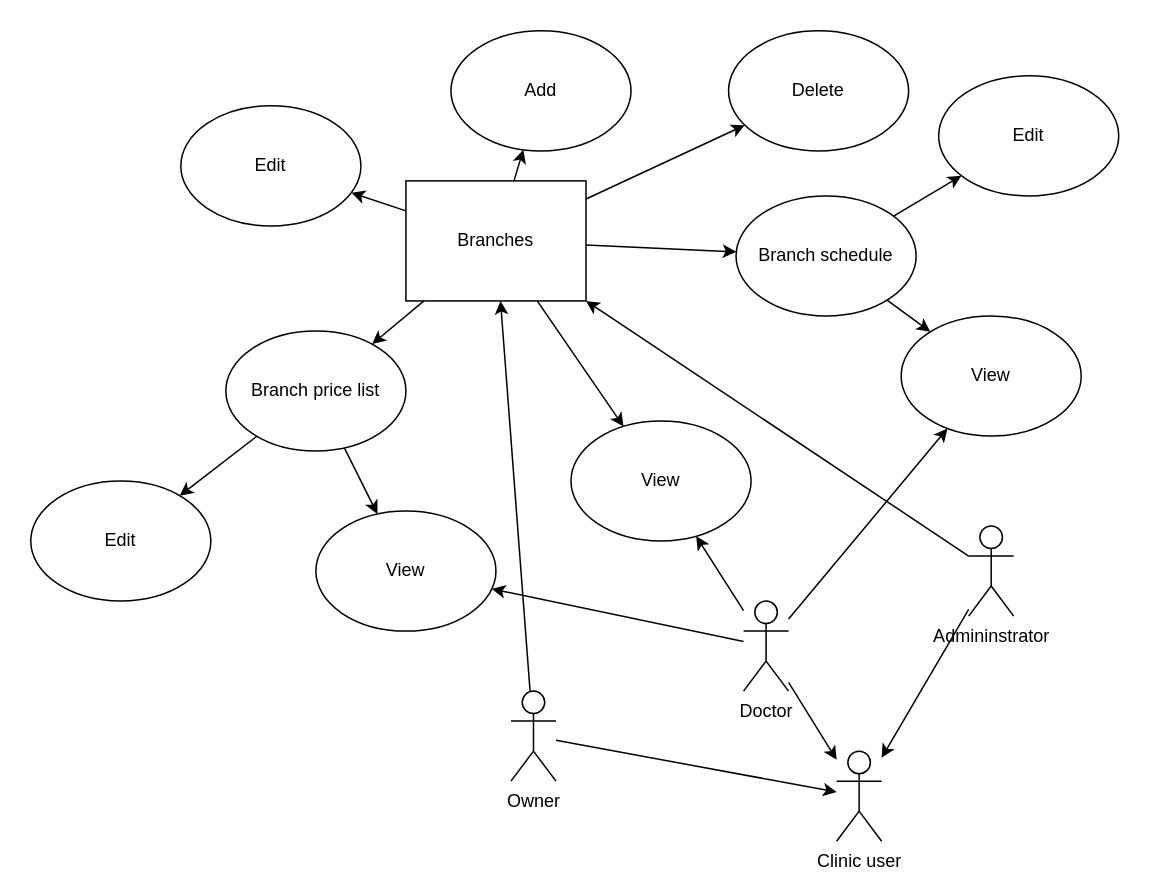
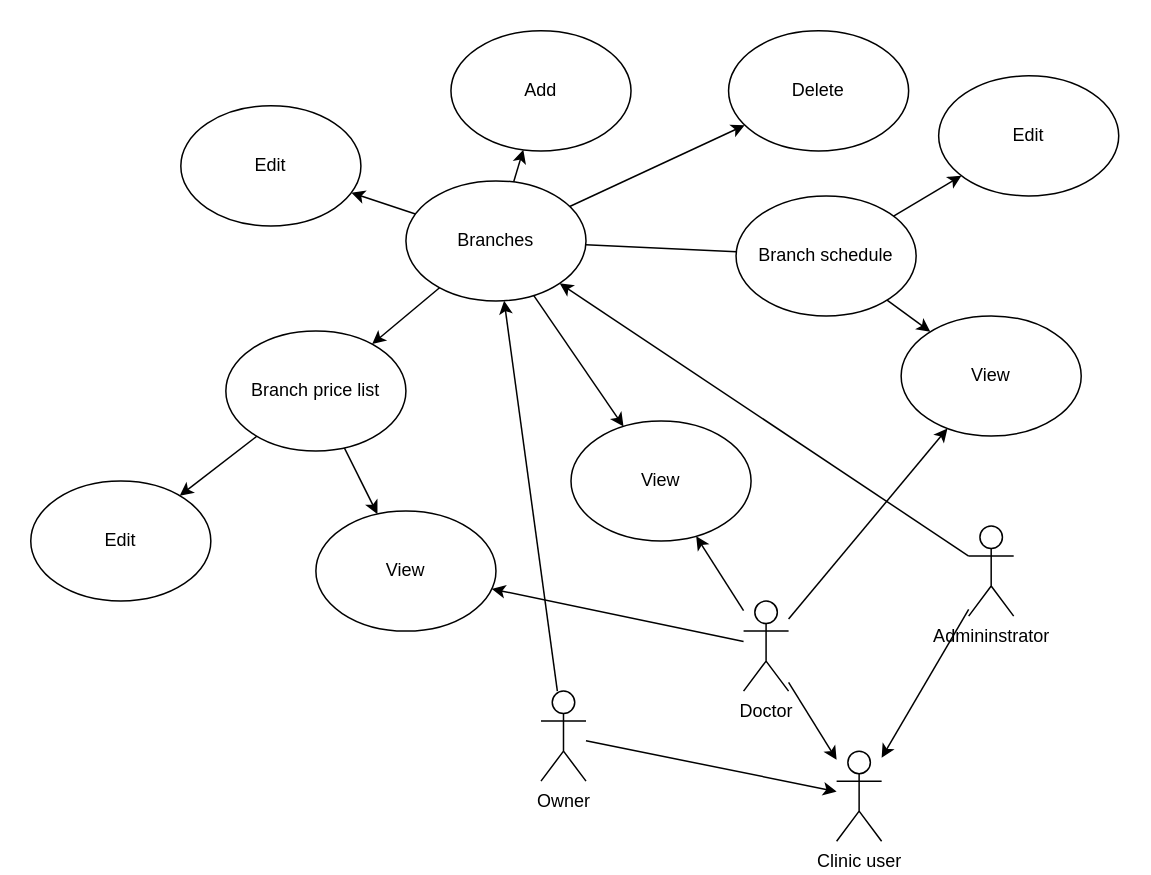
  <mxCell id="0" />
  <mxCell id="1" parent="0" />
  <mxCell id="2" value="Clinic user" style="shape=umlActor;verticalLabelPosition=bottom;verticalAlign=top;html=1;outlineConnect=0;" parent="1" vertex="1"><mxGeometry x="557" y="500" width="30" height="60" as="geometry" /></mxCell>
  <mxCell id="3" style="edgeStyle=none;shape=connector;rounded=0;orthogonalLoop=1;jettySize=auto;html=1;labelBackgroundColor=default;strokeColor=default;align=center;verticalAlign=middle;fontFamily=Helvetica;fontSize=11;fontColor=default;endArrow=classic;" parent="1" source="5" target="2" edge="1"><mxGeometry relative="1" as="geometry" /></mxCell>
  <mxCell id="4" style="edgeStyle=none;shape=connector;rounded=0;orthogonalLoop=1;jettySize=auto;html=1;labelBackgroundColor=default;strokeColor=default;align=center;verticalAlign=middle;fontFamily=Helvetica;fontSize=11;fontColor=default;endArrow=classic;" edge="1" parent="1" source="5" target="20"><mxGeometry relative="1" as="geometry" /></mxCell>
  <mxCell id="5" value="Admininstrator" style="shape=umlActor;verticalLabelPosition=bottom;verticalAlign=top;html=1;outlineConnect=0;" parent="1" vertex="1"><mxGeometry x="645" y="350" width="30" height="60" as="geometry" /></mxCell>
  <mxCell id="6" style="edgeStyle=none;shape=connector;rounded=0;orthogonalLoop=1;jettySize=auto;html=1;labelBackgroundColor=default;strokeColor=default;align=center;verticalAlign=middle;fontFamily=Helvetica;fontSize=11;fontColor=default;endArrow=classic;" parent="1" source="8" target="2" edge="1"><mxGeometry relative="1" as="geometry" /></mxCell>
  <mxCell id="7" style="edgeStyle=none;shape=connector;rounded=0;orthogonalLoop=1;jettySize=auto;html=1;labelBackgroundColor=default;strokeColor=default;align=center;verticalAlign=middle;fontFamily=Helvetica;fontSize=11;fontColor=default;endArrow=classic;" edge="1" parent="1" source="8" target="20"><mxGeometry relative="1" as="geometry" /></mxCell>
- <mxCell id="8" value="Owner" style="shape=umlActor;verticalLabelPosition=bottom;verticalAlign=top;html=1;outlineConnect=0;" parent="1" vertex="1"><mxGeometry x="340" y="460" width="30" height="60" as="geometry" /></mxCell>
+ <mxCell id="8" value="Owner" style="shape=umlActor;verticalLabelPosition=bottom;verticalAlign=top;html=1;outlineConnect=0;" parent="1" vertex="1"><mxGeometry x="360" y="460" width="30" height="60" as="geometry" /></mxCell>
  <mxCell id="9" style="edgeStyle=none;shape=connector;rounded=0;orthogonalLoop=1;jettySize=auto;html=1;labelBackgroundColor=default;strokeColor=default;align=center;verticalAlign=middle;fontFamily=Helvetica;fontSize=11;fontColor=default;endArrow=classic;" parent="1" source="13" target="2" edge="1"><mxGeometry relative="1" as="geometry" /></mxCell>
  <mxCell id="10" style="edgeStyle=none;shape=connector;rounded=0;orthogonalLoop=1;jettySize=auto;html=1;labelBackgroundColor=default;strokeColor=default;align=center;verticalAlign=middle;fontFamily=Helvetica;fontSize=11;fontColor=default;endArrow=classic;" edge="1" parent="1" source="13" target="21"><mxGeometry relative="1" as="geometry" /></mxCell>
  <mxCell id="11" style="edgeStyle=none;shape=connector;rounded=0;orthogonalLoop=1;jettySize=auto;html=1;labelBackgroundColor=default;strokeColor=default;align=center;verticalAlign=middle;fontFamily=Helvetica;fontSize=11;fontColor=default;endArrow=classic;" edge="1" parent="1" source="13" target="28"><mxGeometry relative="1" as="geometry" /></mxCell>
  <mxCell id="12" style="edgeStyle=none;shape=connector;rounded=0;orthogonalLoop=1;jettySize=auto;html=1;labelBackgroundColor=default;strokeColor=default;align=center;verticalAlign=middle;fontFamily=Helvetica;fontSize=11;fontColor=default;endArrow=classic;" edge="1" parent="1" source="13" target="33"><mxGeometry relative="1" as="geometry" /></mxCell>
  <mxCell id="13" value="Doctor" style="shape=umlActor;verticalLabelPosition=bottom;verticalAlign=top;html=1;outlineConnect=0;" parent="1" vertex="1"><mxGeometry x="495" y="400" width="30" height="60" as="geometry" /></mxCell>
- <mxCell id="14" style="rounded=0;orthogonalLoop=1;jettySize=auto;html=1;" edge="1" parent="1" source="20" target="27"><mxGeometry relative="1" as="geometry" /></mxCell>
+ <mxCell id="14" style="rounded=0;orthogonalLoop=1;jettySize=auto;html=1;endArrow=none;" edge="1" parent="1" source="20" target="27"><mxGeometry relative="1" as="geometry" /></mxCell>
  <mxCell id="15" style="edgeStyle=none;shape=connector;rounded=0;orthogonalLoop=1;jettySize=auto;html=1;labelBackgroundColor=default;strokeColor=default;align=center;verticalAlign=middle;fontFamily=Helvetica;fontSize=11;fontColor=default;endArrow=classic;" edge="1" parent="1" source="20" target="24"><mxGeometry relative="1" as="geometry" /></mxCell>
  <mxCell id="16" style="edgeStyle=none;shape=connector;rounded=0;orthogonalLoop=1;jettySize=auto;html=1;labelBackgroundColor=default;strokeColor=default;align=center;verticalAlign=middle;fontFamily=Helvetica;fontSize=11;fontColor=default;endArrow=classic;" edge="1" parent="1" source="20" target="23"><mxGeometry relative="1" as="geometry" /></mxCell>
  <mxCell id="17" style="edgeStyle=none;shape=connector;rounded=0;orthogonalLoop=1;jettySize=auto;html=1;labelBackgroundColor=default;strokeColor=default;align=center;verticalAlign=middle;fontFamily=Helvetica;fontSize=11;fontColor=default;endArrow=classic;" edge="1" parent="1" source="20" target="22"><mxGeometry relative="1" as="geometry" /></mxCell>
  <mxCell id="18" style="edgeStyle=none;shape=connector;rounded=0;orthogonalLoop=1;jettySize=auto;html=1;labelBackgroundColor=default;strokeColor=default;align=center;verticalAlign=middle;fontFamily=Helvetica;fontSize=11;fontColor=default;endArrow=classic;" edge="1" parent="1" source="20" target="21"><mxGeometry relative="1" as="geometry" /></mxCell>
  <mxCell id="19" style="edgeStyle=none;shape=connector;rounded=0;orthogonalLoop=1;jettySize=auto;html=1;labelBackgroundColor=default;strokeColor=default;align=center;verticalAlign=middle;fontFamily=Helvetica;fontSize=11;fontColor=default;endArrow=classic;" edge="1" parent="1" source="20" target="32"><mxGeometry relative="1" as="geometry" /></mxCell>
- <mxCell id="20" value="Branches" style="whiteSpace=wrap;html=1;rounded=0;" vertex="1" parent="1"><mxGeometry x="270" y="120" width="120" height="80" as="geometry" /></mxCell>
+ <mxCell id="20" value="Branches" style="ellipse;whiteSpace=wrap;html=1;" vertex="1" parent="1"><mxGeometry x="270" y="120" width="120" height="80" as="geometry" /></mxCell>
  <mxCell id="21" value="View" style="ellipse;whiteSpace=wrap;html=1;" vertex="1" parent="1"><mxGeometry x="380" y="280" width="120" height="80" as="geometry" /></mxCell>
  <mxCell id="22" value="Edit" style="ellipse;whiteSpace=wrap;html=1;" vertex="1" parent="1"><mxGeometry x="120" y="70" width="120" height="80" as="geometry" /></mxCell>
  <mxCell id="23" value="Add" style="ellipse;whiteSpace=wrap;html=1;" vertex="1" parent="1"><mxGeometry x="300" y="20" width="120" height="80" as="geometry" /></mxCell>
  <mxCell id="24" value="Delete" style="ellipse;whiteSpace=wrap;html=1;" vertex="1" parent="1"><mxGeometry x="485" y="20" width="120" height="80" as="geometry" /></mxCell>
  <mxCell id="25" style="edgeStyle=none;shape=connector;rounded=0;orthogonalLoop=1;jettySize=auto;html=1;labelBackgroundColor=default;strokeColor=default;align=center;verticalAlign=middle;fontFamily=Helvetica;fontSize=11;fontColor=default;endArrow=classic;" edge="1" parent="1" source="27" target="29"><mxGeometry relative="1" as="geometry" /></mxCell>
  <mxCell id="26" style="edgeStyle=none;shape=connector;rounded=0;orthogonalLoop=1;jettySize=auto;html=1;labelBackgroundColor=default;strokeColor=default;align=center;verticalAlign=middle;fontFamily=Helvetica;fontSize=11;fontColor=default;endArrow=classic;" edge="1" parent="1" source="27" target="28"><mxGeometry relative="1" as="geometry" /></mxCell>
  <mxCell id="27" value="Branch schedule" style="ellipse;whiteSpace=wrap;html=1;" vertex="1" parent="1"><mxGeometry x="490" y="130" width="120" height="80" as="geometry" /></mxCell>
  <mxCell id="28" value="View" style="ellipse;whiteSpace=wrap;html=1;" vertex="1" parent="1"><mxGeometry x="600" y="210" width="120" height="80" as="geometry" /></mxCell>
  <mxCell id="29" value="Edit" style="ellipse;whiteSpace=wrap;html=1;" vertex="1" parent="1"><mxGeometry x="625" y="50" width="120" height="80" as="geometry" /></mxCell>
  <mxCell id="30" style="edgeStyle=none;shape=connector;rounded=0;orthogonalLoop=1;jettySize=auto;html=1;labelBackgroundColor=default;strokeColor=default;align=center;verticalAlign=middle;fontFamily=Helvetica;fontSize=11;fontColor=default;endArrow=classic;" edge="1" parent="1" source="32" target="34"><mxGeometry relative="1" as="geometry" /></mxCell>
  <mxCell id="31" style="edgeStyle=none;shape=connector;rounded=0;orthogonalLoop=1;jettySize=auto;html=1;labelBackgroundColor=default;strokeColor=default;align=center;verticalAlign=middle;fontFamily=Helvetica;fontSize=11;fontColor=default;endArrow=classic;" edge="1" parent="1" source="32" target="33"><mxGeometry relative="1" as="geometry" /></mxCell>
  <mxCell id="32" value="Branch price list" style="ellipse;whiteSpace=wrap;html=1;" vertex="1" parent="1"><mxGeometry x="150" y="220" width="120" height="80" as="geometry" /></mxCell>
  <mxCell id="33" value="View" style="ellipse;whiteSpace=wrap;html=1;" vertex="1" parent="1"><mxGeometry x="210" y="340" width="120" height="80" as="geometry" /></mxCell>
  <mxCell id="34" value="Edit" style="ellipse;whiteSpace=wrap;html=1;" vertex="1" parent="1"><mxGeometry x="20" y="320" width="120" height="80" as="geometry" /></mxCell>
